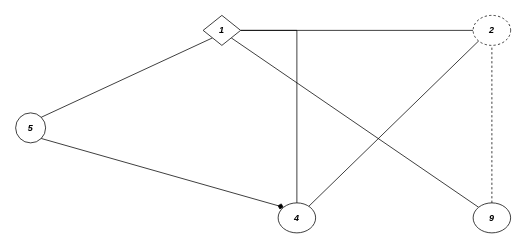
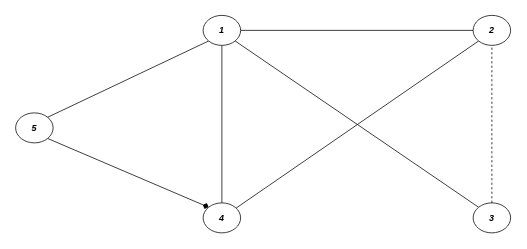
  <mxCell id="0" />
  <mxCell id="1" parent="0" />
- <mxCell id="2" value="5" style="ellipse;whiteSpace=wrap;html=1;fontStyle=3" vertex="1" parent="1"><mxGeometry x="20" y="150" width="40" height="40" as="geometry" /></mxCell>
+ <mxCell id="2" value="5" style="ellipse;whiteSpace=wrap;html=1;fontStyle=3" vertex="1" parent="1"><mxGeometry x="20" y="150" width="50" height="40" as="geometry" /></mxCell>
  <mxCell id="3" value="" style="endArrow=none;html=1;exitX=1;exitY=0;exitDx=0;exitDy=0;entryX=0;entryY=1;entryDx=0;entryDy=0;fontStyle=3" edge="1" parent="1" source="2" target="7"><mxGeometry width="50" height="50" relative="1" as="geometry"><mxPoint x="534.5" y="50" as="sourcePoint" /><mxPoint x="280" y="10" as="targetPoint" /></mxGeometry></mxCell>
  <mxCell id="4" value="" style="edgeStyle=orthogonalEdgeStyle;rounded=0;orthogonalLoop=1;jettySize=auto;html=1;endArrow=none;endFill=0;exitX=1;exitY=0.5;exitDx=0;exitDy=0;entryX=0;entryY=0.5;entryDx=0;entryDy=0;fontStyle=3" edge="1" parent="1" source="7" target="9"><mxGeometry relative="1" as="geometry" /></mxCell>
  <mxCell id="5" style="edgeStyle=orthogonalEdgeStyle;rounded=0;orthogonalLoop=1;jettySize=auto;html=1;endArrow=none;endFill=0;fontStyle=3" edge="1" parent="1" source="7" target="11"><mxGeometry relative="1" as="geometry" /></mxCell>
  <mxCell id="6" style="rounded=0;orthogonalLoop=1;jettySize=auto;html=1;exitX=1;exitY=1;exitDx=0;exitDy=0;endArrow=none;endFill=0;entryX=0;entryY=0;entryDx=0;entryDy=0;fontStyle=3" edge="1" parent="1" source="7" target="13"><mxGeometry relative="1" as="geometry"><mxPoint x="313" y="20" as="targetPoint" /></mxGeometry></mxCell>
- <mxCell id="7" value="1" style="rhombus;whiteSpace=wrap;html=1;fontStyle=3;" vertex="1" parent="1"><mxGeometry x="270" y="20" width="50" height="40" as="geometry" /></mxCell>
+ <mxCell id="7" value="1" style="ellipse;whiteSpace=wrap;html=1;fontStyle=3" vertex="1" parent="1"><mxGeometry x="270" y="20" width="50" height="40" as="geometry" /></mxCell>
  <mxCell id="8" style="edgeStyle=none;rounded=0;orthogonalLoop=1;jettySize=auto;html=1;exitX=0;exitY=1;exitDx=0;exitDy=0;endArrow=none;endFill=0;fontStyle=3" edge="1" parent="1" source="9" target="11"><mxGeometry relative="1" as="geometry" /></mxCell>
- <mxCell id="9" value="2" style="ellipse;whiteSpace=wrap;html=1;fontStyle=3;dashed=1;" vertex="1" parent="1"><mxGeometry x="630" y="20" width="50" height="40" as="geometry" /></mxCell>
+ <mxCell id="9" value="2" style="ellipse;whiteSpace=wrap;html=1;fontStyle=3" vertex="1" parent="1"><mxGeometry x="630" y="20" width="50" height="40" as="geometry" /></mxCell>
  <mxCell id="10" value="" style="endArrow=diamond;html=1;exitX=1;exitY=1;exitDx=0;exitDy=0;entryX=0;entryY=0;entryDx=0;entryDy=0;fontStyle=3;" edge="1" parent="1" source="2" target="11"><mxGeometry width="50" height="50" relative="1" as="geometry"><mxPoint x="112.678" y="165.858" as="sourcePoint" /><mxPoint x="280" y="320" as="targetPoint" /></mxGeometry></mxCell>
- <mxCell id="11" value="4" style="ellipse;whiteSpace=wrap;html=1;fontStyle=3" vertex="1" parent="1"><mxGeometry x="370" y="270" width="50" height="40" as="geometry" /></mxCell>
+ <mxCell id="11" value="4" style="ellipse;whiteSpace=wrap;html=1;fontStyle=3" vertex="1" parent="1"><mxGeometry x="270" y="270" width="50" height="40" as="geometry" /></mxCell>
  <mxCell id="12" style="edgeStyle=orthogonalEdgeStyle;rounded=0;orthogonalLoop=1;jettySize=auto;html=1;exitX=0.5;exitY=0;exitDx=0;exitDy=0;entryX=0.5;entryY=1;entryDx=0;entryDy=0;endArrow=none;endFill=0;fontStyle=3;dashed=1;" edge="1" parent="1" source="13" target="9"><mxGeometry relative="1" as="geometry" /></mxCell>
- <mxCell id="13" value="9" style="ellipse;whiteSpace=wrap;html=1;fontStyle=3" vertex="1" parent="1"><mxGeometry x="630" y="270" width="50" height="40" as="geometry" /></mxCell>
+ <mxCell id="13" value="3" style="ellipse;whiteSpace=wrap;html=1;fontStyle=3" vertex="1" parent="1"><mxGeometry x="630" y="270" width="50" height="40" as="geometry" /></mxCell>
